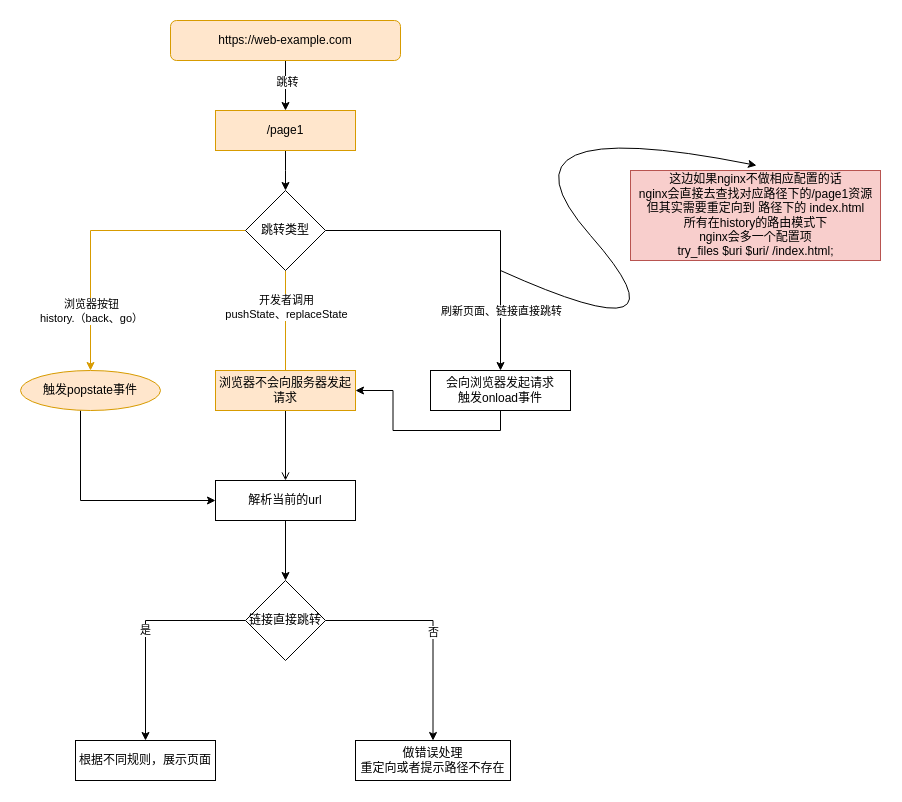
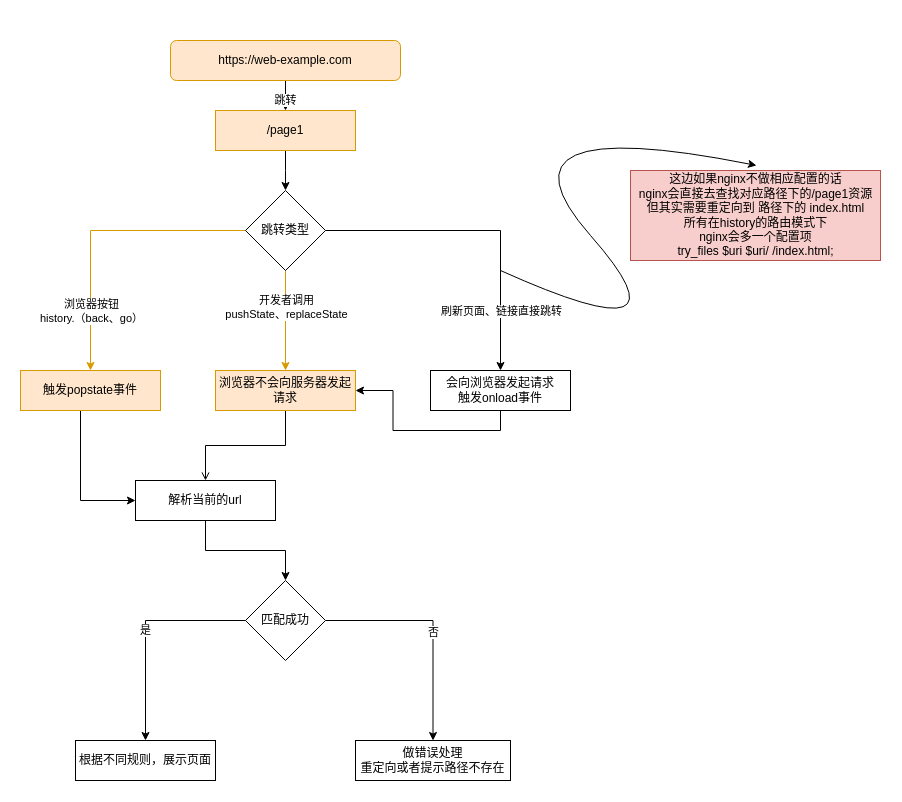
  <mxCell id="0" />
  <mxCell id="1" parent="0" />
  <mxCell id="2" value="" style="edgeStyle=orthogonalEdgeStyle;rounded=0;orthogonalLoop=1;jettySize=auto;html=1;fontColor=default;strokeColor=default;labelBackgroundColor=default;" edge="1" parent="1" source="4" target="6"><mxGeometry relative="1" as="geometry" /></mxCell>
  <mxCell id="3" value="跳转" style="edgeLabel;html=1;align=center;verticalAlign=middle;resizable=0;points=[];fontColor=default;" vertex="1" connectable="0" parent="2"><mxGeometry x="-0.175" y="1" relative="1" as="geometry"><mxPoint as="offset" /></mxGeometry></mxCell>
- <mxCell id="4" value="https://web-example.com" style="rounded=1;whiteSpace=wrap;html=1;fillColor=#ffe6cc;strokeColor=#d79b00;fontColor=default;" vertex="1" parent="1"><mxGeometry x="170" y="20" width="230" height="40" as="geometry" /></mxCell>
+ <mxCell id="4" value="https://web-example.com" style="rounded=1;whiteSpace=wrap;html=1;fillColor=#ffe6cc;strokeColor=#d79b00;fontColor=default;" vertex="1" parent="1"><mxGeometry x="170" y="40" width="230" height="40" as="geometry" /></mxCell>
  <mxCell id="5" value="" style="edgeStyle=orthogonalEdgeStyle;rounded=0;orthogonalLoop=1;jettySize=auto;html=1;labelBackgroundColor=default;fontColor=default;strokeColor=default;" edge="1" parent="1" source="6"><mxGeometry relative="1" as="geometry"><mxPoint x="285" y="190" as="targetPoint" /></mxGeometry></mxCell>
  <mxCell id="6" value="/page1" style="rounded=0;whiteSpace=wrap;html=1;strokeColor=#d79b00;fillColor=#ffe6cc;fontColor=default;" vertex="1" parent="1"><mxGeometry x="215" y="110" width="140" height="40" as="geometry" /></mxCell>
- <mxCell id="7" value="" style="edgeStyle=orthogonalEdgeStyle;rounded=0;orthogonalLoop=1;jettySize=auto;html=1;fontColor=default;strokeColor=#d79b00;labelBackgroundColor=default;fillColor=#ffe6cc;endArrow=none;" edge="1" parent="1" source="13" target="15"><mxGeometry relative="1" as="geometry" /></mxCell>
+ <mxCell id="7" value="" style="edgeStyle=orthogonalEdgeStyle;rounded=0;orthogonalLoop=1;jettySize=auto;html=1;fontColor=default;strokeColor=#d79b00;labelBackgroundColor=default;fillColor=#ffe6cc;" edge="1" parent="1" source="13" target="15"><mxGeometry relative="1" as="geometry" /></mxCell>
  <mxCell id="8" value="开发者调用&lt;br&gt;pushState、replaceState" style="edgeLabel;html=1;align=center;verticalAlign=middle;resizable=0;points=[];fontColor=default;" vertex="1" connectable="0" parent="7"><mxGeometry x="-0.28" relative="1" as="geometry"><mxPoint as="offset" /></mxGeometry></mxCell>
  <mxCell id="9" style="edgeStyle=orthogonalEdgeStyle;rounded=0;orthogonalLoop=1;jettySize=auto;html=1;entryX=0.5;entryY=0;entryDx=0;entryDy=0;labelBackgroundColor=default;fontColor=default;strokeColor=#d79b00;fillColor=#ffe6cc;" edge="1" parent="1" source="13" target="17"><mxGeometry relative="1" as="geometry" /></mxCell>
  <mxCell id="10" value="浏览器按钮&lt;br&gt;history.（back、go）" style="edgeLabel;html=1;align=center;verticalAlign=middle;resizable=0;points=[];fontColor=default;labelBackgroundColor=default;" vertex="1" connectable="0" parent="9"><mxGeometry x="0.498" y="1" relative="1" as="geometry"><mxPoint x="-1" y="14" as="offset" /></mxGeometry></mxCell>
  <mxCell id="11" style="edgeStyle=orthogonalEdgeStyle;rounded=0;orthogonalLoop=1;jettySize=auto;html=1;exitX=1;exitY=0.5;exitDx=0;exitDy=0;labelBackgroundColor=default;fontColor=default;strokeColor=default;" edge="1" parent="1" source="13" target="19"><mxGeometry relative="1" as="geometry" /></mxCell>
  <mxCell id="12" value="刷新页面、链接直接跳转" style="edgeLabel;html=1;align=center;verticalAlign=middle;resizable=0;points=[];fontColor=default;labelBackgroundColor=default;" vertex="1" connectable="0" parent="11"><mxGeometry x="0.708" y="2" relative="1" as="geometry"><mxPoint x="-2" y="-14" as="offset" /></mxGeometry></mxCell>
  <mxCell id="13" value="跳转类型" style="rhombus;whiteSpace=wrap;html=1;fontColor=default;strokeColor=default;fillColor=default;" vertex="1" parent="1"><mxGeometry x="245" y="190" width="80" height="80" as="geometry" /></mxCell>
  <mxCell id="14" value="" style="edgeStyle=orthogonalEdgeStyle;rounded=0;orthogonalLoop=1;jettySize=auto;html=1;labelBackgroundColor=default;fontColor=default;strokeColor=default;endArrow=open;" edge="1" parent="1" source="15" target="21"><mxGeometry relative="1" as="geometry" /></mxCell>
  <mxCell id="15" value="浏览器不会向服务器发起请求" style="rounded=0;whiteSpace=wrap;html=1;fillColor=#ffe6cc;strokeColor=#d79b00;fontColor=default;" vertex="1" parent="1"><mxGeometry x="215" y="370" width="140" height="40" as="geometry" /></mxCell>
  <mxCell id="16" style="edgeStyle=orthogonalEdgeStyle;rounded=0;orthogonalLoop=1;jettySize=auto;html=1;entryX=0;entryY=0.5;entryDx=0;entryDy=0;labelBackgroundColor=default;fontColor=default;strokeColor=default;" edge="1" parent="1" source="17" target="21"><mxGeometry relative="1" as="geometry"><Array as="points"><mxPoint x="80" y="500" /></Array></mxGeometry></mxCell>
- <mxCell id="17" value="触发popstate事件" style="ellipse;whiteSpace=wrap;html=1;fillColor=#ffe6cc;strokeColor=#d79b00;fontColor=default;" vertex="1" parent="1"><mxGeometry x="20" y="370" width="140" height="40" as="geometry" /></mxCell>
+ <mxCell id="17" value="触发popstate事件" style="rounded=0;whiteSpace=wrap;html=1;fillColor=#ffe6cc;strokeColor=#d79b00;fontColor=default;" vertex="1" parent="1"><mxGeometry x="20" y="370" width="140" height="40" as="geometry" /></mxCell>
  <mxCell id="18" style="edgeStyle=orthogonalEdgeStyle;rounded=0;orthogonalLoop=1;jettySize=auto;html=1;exitX=0.5;exitY=1;exitDx=0;exitDy=0;labelBackgroundColor=default;fontColor=default;strokeColor=default;" edge="1" parent="1" source="19" target="15"><mxGeometry relative="1" as="geometry" /></mxCell>
  <mxCell id="19" value="会向浏览器发起请求&lt;br&gt;触发onload事件" style="rounded=0;whiteSpace=wrap;html=1;fillColor=default;strokeColor=default;fontColor=default;" vertex="1" parent="1"><mxGeometry x="430" y="370" width="140" height="40" as="geometry" /></mxCell>
  <mxCell id="20" value="" style="edgeStyle=orthogonalEdgeStyle;rounded=0;orthogonalLoop=1;jettySize=auto;html=1;labelBackgroundColor=default;fontColor=default;strokeColor=default;" edge="1" parent="1" source="21" target="25"><mxGeometry relative="1" as="geometry" /></mxCell>
- <mxCell id="21" value="解析当前的url" style="rounded=0;whiteSpace=wrap;html=1;fontColor=default;strokeColor=default;fillColor=default;" vertex="1" parent="1"><mxGeometry x="215" y="480" width="140" height="40" as="geometry" /></mxCell>
+ <mxCell id="21" value="解析当前的url" style="rounded=0;whiteSpace=wrap;html=1;fontColor=default;strokeColor=default;fillColor=default;" vertex="1" parent="1"><mxGeometry x="135" y="480" width="140" height="40" as="geometry" /></mxCell>
  <mxCell id="22" value="是" style="edgeStyle=orthogonalEdgeStyle;rounded=0;orthogonalLoop=1;jettySize=auto;html=1;exitX=0;exitY=0.5;exitDx=0;exitDy=0;entryX=0.5;entryY=0;entryDx=0;entryDy=0;labelBackgroundColor=default;fontColor=default;strokeColor=default;" edge="1" parent="1" source="25" target="26"><mxGeometry relative="1" as="geometry" /></mxCell>
  <mxCell id="23" style="edgeStyle=orthogonalEdgeStyle;rounded=0;orthogonalLoop=1;jettySize=auto;html=1;exitX=1;exitY=0.5;exitDx=0;exitDy=0;entryX=0.5;entryY=0;entryDx=0;entryDy=0;labelBackgroundColor=default;fontColor=default;strokeColor=default;" edge="1" parent="1" source="25" target="27"><mxGeometry relative="1" as="geometry" /></mxCell>
  <mxCell id="24" value="否" style="edgeLabel;html=1;align=center;verticalAlign=middle;resizable=0;points=[];fontColor=default;labelBackgroundColor=default;" vertex="1" connectable="0" parent="23"><mxGeometry x="0.077" y="3" relative="1" as="geometry"><mxPoint x="-3" y="-4" as="offset" /></mxGeometry></mxCell>
- <mxCell id="25" value="链接直接跳转" style="rhombus;whiteSpace=wrap;html=1;fontColor=default;strokeColor=default;fillColor=default;" vertex="1" parent="1"><mxGeometry x="245" y="580" width="80" height="80" as="geometry" /></mxCell>
+ <mxCell id="25" value="匹配成功" style="rhombus;whiteSpace=wrap;html=1;fontColor=default;strokeColor=default;fillColor=default;" vertex="1" parent="1"><mxGeometry x="245" y="580" width="80" height="80" as="geometry" /></mxCell>
  <mxCell id="26" value="根据不同规则，展示页面" style="rounded=0;whiteSpace=wrap;html=1;fontColor=default;strokeColor=default;fillColor=default;" vertex="1" parent="1"><mxGeometry x="75" y="740" width="140" height="40" as="geometry" /></mxCell>
  <mxCell id="27" value="做错误处理&lt;br&gt;重定向或者提示路径不存在" style="rounded=0;whiteSpace=wrap;html=1;fontColor=default;strokeColor=default;fillColor=default;" vertex="1" parent="1"><mxGeometry x="355" y="740" width="155" height="40" as="geometry" /></mxCell>
  <mxCell id="28" value="这边如果nginx不做相应配置的话&lt;br&gt;nginx会直接去查找对应路径下的/page1资源&lt;br&gt;但其实需要重定向到 路径下的 index.html&lt;br&gt;所有在history的路由模式下&lt;br&gt;nginx会多一个配置项&lt;br&gt;try_files $uri $uri/ /index.html;&lt;br&gt;" style="text;html=1;align=center;verticalAlign=middle;resizable=0;points=[];autosize=1;strokeColor=#b85450;fillColor=#f8cecc;fontColor=default;" vertex="1" parent="1"><mxGeometry x="630" y="170" width="250" height="90" as="geometry" /></mxCell>
  <mxCell id="29" value="" style="curved=1;endArrow=classic;html=1;rounded=0;labelBackgroundColor=default;fontColor=default;strokeColor=default;entryX=0.504;entryY=-0.056;entryDx=0;entryDy=0;entryPerimeter=0;" edge="1" parent="1" target="28"><mxGeometry width="50" height="50" relative="1" as="geometry"><mxPoint x="500" y="270" as="sourcePoint" /><mxPoint x="700" y="310" as="targetPoint" /><Array as="points"><mxPoint x="700" y="360" /><mxPoint x="480" y="110" /></Array></mxGeometry></mxCell>
